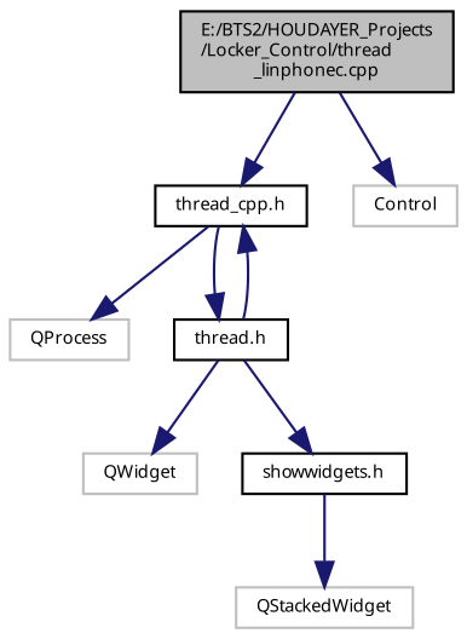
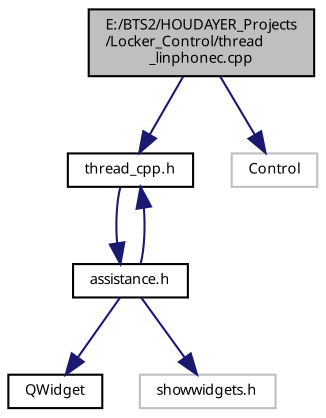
  digraph {
    fontname="Noto Sans"
    node [color=black fontname="Noto Sans" fontsize=7 shape=record]
    edge [color=midnightblue fontname="Noto Sans" fontsize=7 labelfontname=Helvetica labelfontsize=7 style=solid]
    n1 [fillcolor=grey75 fontcolor=black height=0.2 label="E:/BTS2/HOUDAYER_Projects\l/Locker_Control/thread\l_linphonec.cpp" style=filled width=0.4]
    n2 [height=0.2 label="thread_cpp.h" width=0.4]
    n3 [color=grey75 height=0.2 label=Control width=0.4]
-   n4 [color=grey75 height=0.2 label=QProcess width=0.4]
-   n5 [height=0.2 label="thread.h" width=0.4]
-   n6 [color=grey75 height=0.2 label=QWidget width=0.4]
-   n7 [height=0.2 label="showwidgets.h" width=0.4]
-   n8 [color=grey75 height=0.2 label=QStackedWidget width=0.4]
+   n5 [height=0.2 label="assistance.h" width=0.4]
+   n6 [height=0.2 label=QWidget width=0.4]
+   n7 [color=grey75 height=0.2 label="showwidgets.h" width=0.4]
    n1 -> n2
    n1 -> n3
-   n2 -> n4
    n2 -> n5
    n5 -> n2
    n5 -> n6
    n5 -> n7
-   n7 -> n8
  }
